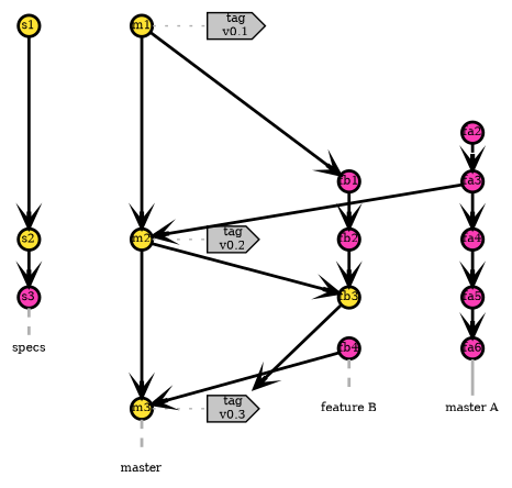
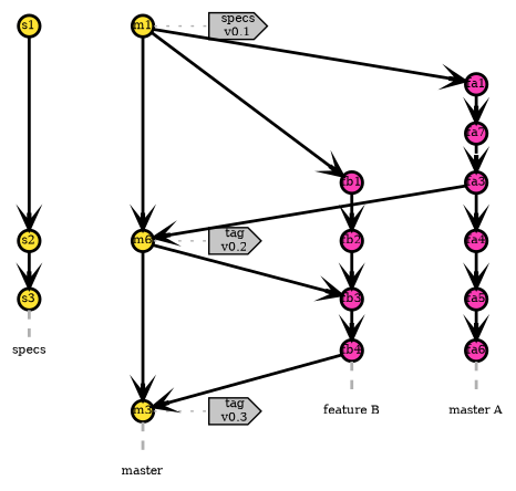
  strict digraph {
    forcelabels=false
    nodesep=0.5
    rankdir=TB
    ranksep=0.25
    splines=line
    node [color=black fillcolor="#FB3DB5" fixedsize=true font=Consolas fontcolor=black fontsize="8pt" group=featA margin="0.11,0.055" penwidth=2 shape=circle style=filled]
    edge [arrowhead=vee color=black penwidth=2]
    n1 [fillcolor=none fixedsize=false group=specs height=0 label=specs margin=0.05 penwidth=0 shape=none width=0]
    n2 [fillcolor=none fixedsize=false group=master height=0 label=master margin=0.05 penwidth=0 shape=none width=0]
    n3 [fillcolor=none fixedsize=false height=0 label="master A" margin=0.05 penwidth=0 shape=none width=0]
    n4 [fillcolor=none fixedsize=false group=featB height=0 label="feature B" margin=0.05 penwidth=0 shape=none width=0]
    n5 [fillcolor="#FFE333" group=specs height=0.2 label=s1 width=0.2]
    n6 [fillcolor="#FFE333" group=master height=0.2 label=m1 width=0.2]
    n7 [fillcolor="#FFE333" group=specs height=0.2 label=s2 width=0.2]
-   n8 [fillcolor="#FFE333" group=master height=0.2 label=m2 width=0.2]
-   n9 [fillcolor="#C6C6C6" fixedsize=false height=0 label="tag\nv0.1" penwidth=1 shape=cds width=0 group=""]
+   n8 [fillcolor="#FFE333" group=master height=0.2 label=m6 width=0.2]
+   n9 [fillcolor="#C6C6C6" fixedsize=false height=0 label="specs\nv0.1" penwidth=1 shape=cds width=0 group=""]
    n10 [fillcolor="#C6C6C6" fixedsize=false height=0 label="tag\nv0.2" penwidth=1 shape=cds width=0 group=""]
    n11 [fillcolor="#C6C6C6" fixedsize=false height=0 label="tag\nv0.3" penwidth=1 shape=cds width=0 group=""]
    n12 [fillcolor="#FFE333" group=master height=0.2 label=m3 width=0.2]
+   n13 [height=0.2 label=fa1 width=0.2]
    n14 [group=featB height=0.2 label=fb1 width=0.2]
-   n15 [group=specs height=0.2 label=s3 width=0.2]
-   n16 [fillcolor="#FFE333" group=featB height=0.2 label=fb3 width=0.2]
-   n17 [height=0.2 label=fa2 width=0.2]
+   n15 [fillcolor="#FFE333" group=specs height=0.2 label=s3 width=0.2]
+   n16 [group=featB height=0.2 label=fb3 width=0.2]
+   n17 [height=0.2 label=fa7 width=0.2]
    n18 [group=featB height=0.2 label=fb2 width=0.2]
    n19 [group=featB height=0.2 label=fb4 width=0.2]
    n20 [height=0.2 label=fa3 width=0.2]
    n21 [height=0.2 label=fa4 width=0.2]
    n22 [height=0.2 label=fa5 width=0.2]
    n23 [height=0.2 label=fa6 width=0.2]
    subgraph sub_1 {
      rank=same
      n1
    }
    subgraph sub_2 {
      rank=same
      n2
    }
    subgraph sub_3 {
      rank=same
      n3
    }
    subgraph sub_4 {
      rank=same
      n4
    }
    subgraph sub_5 {
      rank=same
      n5
      n6
    }
    subgraph sub_6 {
      rank=same
      n7
      n8
    }
    subgraph sub_7 {
      rank=same
      n6
      n9
    }
    subgraph sub_8 {
      rank=same
      n8
      n10
    }
    subgraph sub_9 {
      rank=same
      n11
      n12
    }
    n5 -> n7
    n6 -> n8
    n6 -> n9 [arrowhead=none color="#b0b0b0" penwidth=1 style=dotted]
+   n6 -> n13
    n6 -> n14
    n7 -> n15
    n8 -> n10 [arrowhead=none color="#b0b0b0" penwidth=1 style=dotted]
    n8 -> n12
    n8 -> n16
    n12 -> n2 [arrowhead=none color="#b0b0b0" style=dashed]
    n12 -> n11 [arrowhead=none color="#b0b0b0" penwidth=1 style=dotted]
+   n13 -> n17
    n14 -> n18
    n15 -> n1 [arrowhead=none color="#b0b0b0" style=dashed]
-   n16 -> n11
+   n16 -> n19
    n17 -> n20 [style=dashed]
    n18 -> n16
    n19 -> n4 [arrowhead=none color="#b0b0b0" style=dashed]
    n19 -> n12
    n20 -> n8
    n20 -> n21
    n21 -> n22
    n22 -> n23
-   n23 -> n3 [arrowhead=none color="#b0b0b0" style=solid]
+   n23 -> n3 [arrowhead=none color="#b0b0b0" style=dashed]
  }
